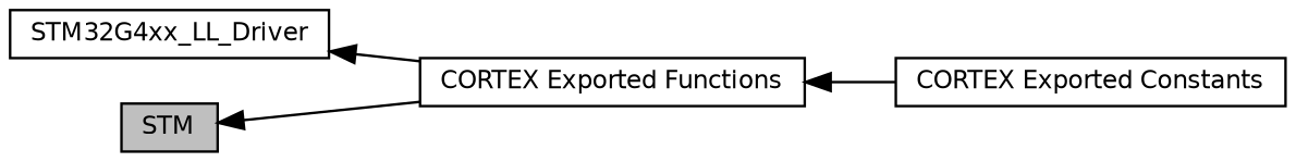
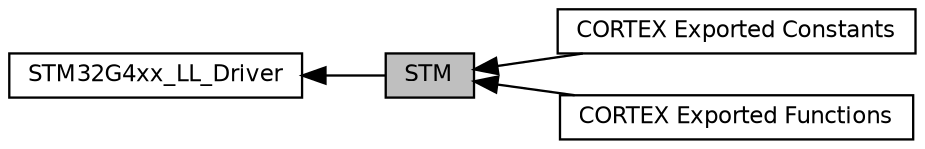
  digraph {
    rankdir=LR
    node [color=black fillcolor=white fontname=Helvetica fontsize=10 shape=box style=filled]
    edge [dir=back fontname=Helvetica fontsize=10 labelfontname=Helvetica labelfontsize=10 shape=plaintext style=solid]
    n1 [height=0.2 label="CORTEX Exported Constants" width=0.4]
    n2 [height=0.2 label="CORTEX Exported Functions" width=0.4]
    n3 [height=0.2 label=STM32G4xx_LL_Driver width=0.4]
    n4 [fillcolor=grey75 fontcolor=black height=0.2 label=STM width=0.4]
-   n3 -> n2
-   n2 -> n1
+   n3 -> n4
+   n4 -> n1
    n4 -> n2
  }
